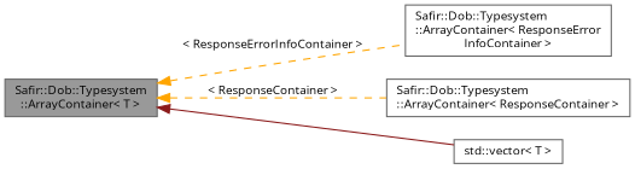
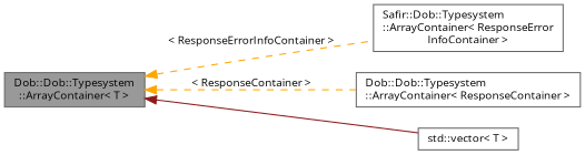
  digraph {
    fontname="Open Sans"
    rankdir=LR
    node [color=gray40 fillcolor=white fontname="Open Sans" fontsize=10 shape=box style=filled]
    edge [color=orange dir=back fontname="Open Sans" fontsize=10 labelfontname=Helvetica labelfontsize=10 style=dashed]
-   n1 [fillcolor=grey60 fontcolor=black height=0.2 label="Safir::Dob::Typesystem\l::ArrayContainer\< T \>" width=0.4]
+   n1 [fillcolor=grey60 fontcolor=black height=0.2 label="Dob::Dob::Typesystem\l::ArrayContainer\< T \>" width=0.4]
    n2 [height=0.2 label="Safir::Dob::Typesystem\l::ArrayContainer\< ResponseError\lInfoContainer \>" width=0.4]
-   n3 [height=0.2 label="Safir::Dob::Typesystem\l::ArrayContainer\< ResponseContainer \>" width=0.4]
+   n3 [height=0.2 label="Dob::Dob::Typesystem\l::ArrayContainer\< ResponseContainer \>" width=0.4]
    n4 [height=0.2 label="std::vector\< T \>" width=0.4]
    n1 -> n2 [label=" \< ResponseErrorInfoContainer \>"]
    n1 -> n3 [label=" \< ResponseContainer \>"]
    n1 -> n4 [color=firebrick4 style=solid]
  }
